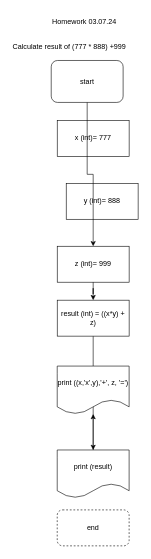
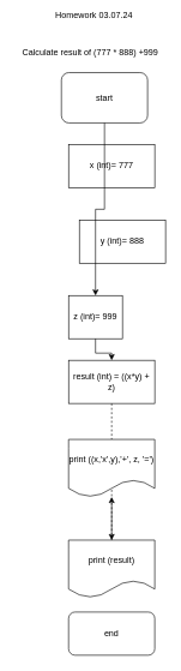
  <mxCell id="0" />
  <mxCell id="1" parent="0" />
  <mxCell id="2" style="edgeStyle=orthogonalEdgeStyle;rounded=0;orthogonalLoop=1;jettySize=auto;html=1;" edge="1" parent="1" source="9" target="15"><mxGeometry relative="1" as="geometry"><mxPoint x="135" y="460" as="targetPoint" /></mxGeometry></mxCell>
  <mxCell id="3" value="start" style="rounded=1;whiteSpace=wrap;html=1;" vertex="1" parent="1"><mxGeometry x="85" y="100" width="120" height="70" as="geometry" /></mxCell>
- <mxCell id="4" value="Homework 03.07.24" style="text;html=1;align=center;verticalAlign=middle;resizable=0;points=[];autosize=1;strokeColor=none;fillColor=none;" vertex="1" parent="1"><mxGeometry x="75" y="20" width="130" height="30" as="geometry" /></mxCell>
- <mxCell id="5" value="end" style="rounded=1;whiteSpace=wrap;html=1;dashed=1;" vertex="1" parent="1"><mxGeometry x="95" y="850" width="120" height="60" as="geometry" /></mxCell>
- <mxCell id="6" value="Calculate result of (777 * 888) +999" style="text;html=1;align=center;verticalAlign=middle;resizable=0;points=[];autosize=1;strokeColor=none;fillColor=none;" vertex="1" parent="1"><mxGeometry x="10" y="63" width="210" height="30" as="geometry" /></mxCell>
+ <mxCell id="4" value="Homework 03.07.24" style="text;html=1;align=center;verticalAlign=middle;resizable=0;points=[];autosize=1;strokeColor=none;fillColor=none;" vertex="1" parent="1"><mxGeometry x="65" y="5" width="130" height="30" as="geometry" /></mxCell>
+ <mxCell id="5" value="end" style="rounded=1;whiteSpace=wrap;html=1;" vertex="1" parent="1"><mxGeometry x="95" y="850" width="120" height="60" as="geometry" /></mxCell>
+ <mxCell id="6" value="Calculate result of (777 * 888) +999" style="text;html=1;align=center;verticalAlign=middle;resizable=0;points=[];autosize=1;strokeColor=none;fillColor=none;" vertex="1" parent="1"><mxGeometry x="20" y="58" width="210" height="30" as="geometry" /></mxCell>
  <mxCell id="7" value="x (int)= 777" style="rounded=0;whiteSpace=wrap;html=1;" vertex="1" parent="1"><mxGeometry x="95" y="200" width="120" height="60" as="geometry" /></mxCell>
- <mxCell id="8" value="" style="edgeStyle=orthogonalEdgeStyle;rounded=0;orthogonalLoop=1;jettySize=auto;html=1;" edge="1" parent="1" source="14" target="9"><mxGeometry relative="1" as="geometry"><mxPoint x="135" y="590" as="targetPoint" /><mxPoint x="140" y="170" as="sourcePoint" /></mxGeometry></mxCell>
+ <mxCell id="8" value="" style="edgeStyle=orthogonalEdgeStyle;rounded=0;orthogonalLoop=1;jettySize=auto;html=1;dashed=1;" edge="1" parent="1" source="14" target="9"><mxGeometry relative="1" as="geometry"><mxPoint x="135" y="590" as="targetPoint" /><mxPoint x="140" y="170" as="sourcePoint" /></mxGeometry></mxCell>
  <mxCell id="9" value="print (result)" style="shape=document;whiteSpace=wrap;html=1;boundedLbl=1;" vertex="1" parent="1"><mxGeometry x="95" y="750" width="120" height="80" as="geometry" /></mxCell>
  <mxCell id="10" value="y (int)= 888" style="rounded=0;whiteSpace=wrap;html=1;" vertex="1" parent="1"><mxGeometry x="110" y="305" width="120" height="60" as="geometry" /></mxCell>
  <mxCell id="11" value="" style="edgeStyle=orthogonalEdgeStyle;rounded=0;orthogonalLoop=1;jettySize=auto;html=1;" edge="1" parent="1" source="3" target="12"><mxGeometry relative="1" as="geometry"><mxPoint x="135" y="620" as="targetPoint" /><mxPoint x="140" y="170" as="sourcePoint" /></mxGeometry></mxCell>
- <mxCell id="12" value="z (int)= 999" style="rounded=0;whiteSpace=wrap;html=1;" vertex="1" parent="1"><mxGeometry x="95" y="410" width="120" height="60" as="geometry" /></mxCell>
+ <mxCell id="12" value="z (int)= 999" style="rounded=0;whiteSpace=wrap;html=1;" vertex="1" parent="1"><mxGeometry x="95" y="410" width="75" height="60" as="geometry" /></mxCell>
  <mxCell id="13" value="" style="edgeStyle=orthogonalEdgeStyle;rounded=0;orthogonalLoop=1;jettySize=auto;html=1;" edge="1" parent="1" source="12" target="14"><mxGeometry relative="1" as="geometry"><mxPoint x="135" y="620" as="targetPoint" /><mxPoint x="155" y="470" as="sourcePoint" /></mxGeometry></mxCell>
  <mxCell id="14" value="result (int) = ((x*y) + z)" style="rounded=0;whiteSpace=wrap;html=1;" vertex="1" parent="1"><mxGeometry x="95" y="500" width="120" height="60" as="geometry" /></mxCell>
  <mxCell id="15" value="print ((x,'x',y),'+', z, '=')" style="shape=document;whiteSpace=wrap;html=1;boundedLbl=1;" vertex="1" parent="1"><mxGeometry x="95" y="610" width="120" height="80" as="geometry" /></mxCell>
